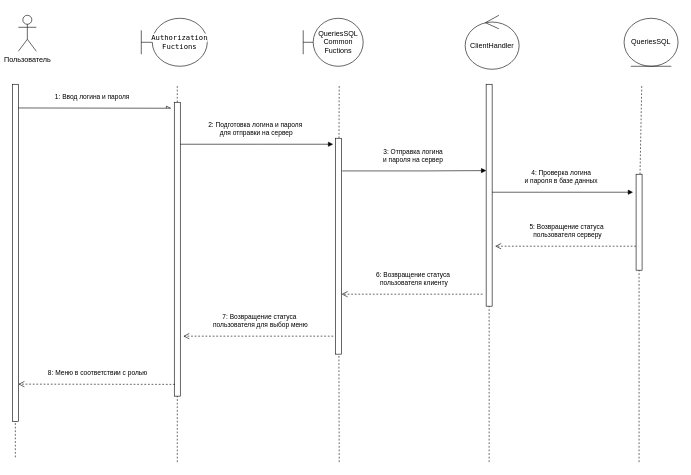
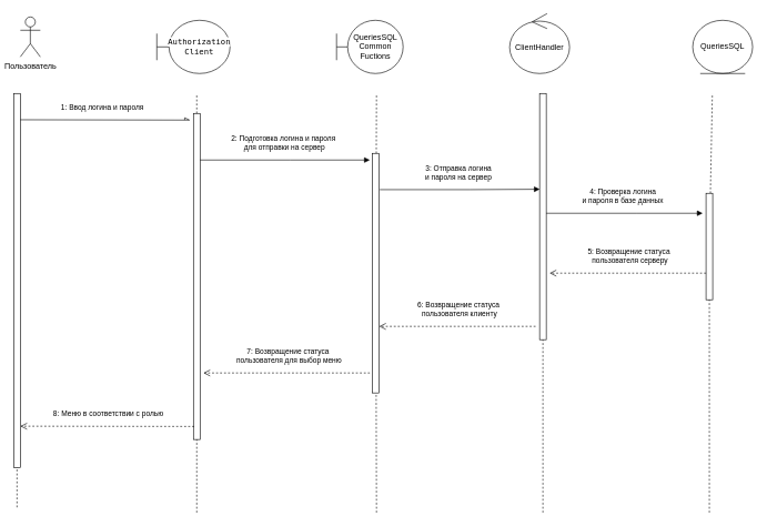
  <mxCell id="0" />
  <mxCell id="1" parent="0" />
  <mxCell id="2" value="" style="endArrow=none;dashed=1;html=1;rounded=0;startArrow=none;" edge="1" parent="1" target="19"><mxGeometry width="50" height="50" relative="1" as="geometry"><mxPoint x="565" y="770" as="sourcePoint" /><mxPoint x="565" y="140" as="targetPoint" /></mxGeometry></mxCell>
  <mxCell id="3" value="" style="endArrow=none;dashed=1;html=1;rounded=0;" edge="1" parent="1" target="20"><mxGeometry width="50" height="50" relative="1" as="geometry"><mxPoint x="815" y="770" as="sourcePoint" /><mxPoint x="815" y="140" as="targetPoint" /></mxGeometry></mxCell>
  <mxCell id="4" value="Пользователь" style="shape=umlActor;verticalLabelPosition=bottom;verticalAlign=top;html=1;outlineConnect=0;" parent="1" vertex="1"><mxGeometry x="30" y="25" width="30" height="60" as="geometry" /></mxCell>
- <mxCell id="5" value="&lt;pre style=&quot;font-family: &amp;quot;JetBrains Mono&amp;quot;, monospace;&quot;&gt;&lt;span style=&quot;background-color: rgb(255, 255, 255);&quot;&gt;Authorization&lt;br/&gt;Fuctions&lt;/span&gt;&lt;/pre&gt;" style="shape=umlBoundary;whiteSpace=wrap;html=1;" parent="1" vertex="1"><mxGeometry x="235" y="30" width="110" height="80" as="geometry" /></mxCell>
+ <mxCell id="5" value="&lt;pre style=&quot;font-family: &amp;quot;JetBrains Mono&amp;quot;, monospace;&quot;&gt;&lt;span style=&quot;background-color: rgb(255, 255, 255);&quot;&gt;Authorization&lt;br/&gt;Client&lt;/span&gt;&lt;/pre&gt;" style="shape=umlBoundary;whiteSpace=wrap;html=1;" parent="1" vertex="1"><mxGeometry x="235" y="30" width="110" height="80" as="geometry" /></mxCell>
  <mxCell id="6" value="QueriesSQL&lt;br&gt;Common&lt;br&gt;Fuctions" style="shape=umlBoundary;whiteSpace=wrap;html=1;" parent="1" vertex="1"><mxGeometry x="505" y="30" width="100" height="80" as="geometry" /></mxCell>
- <mxCell id="7" value="ClientHandler" style="ellipse;shape=umlControl;whiteSpace=wrap;html=1;" parent="1" vertex="1"><mxGeometry x="775" y="25" width="90" height="90" as="geometry" /></mxCell>
+ <mxCell id="7" value="ClientHandler" style="ellipse;shape=umlControl;whiteSpace=wrap;html=1;" parent="1" vertex="1"><mxGeometry x="765" y="20" width="90" height="90" as="geometry" /></mxCell>
  <mxCell id="8" value="QueriesSQL" style="ellipse;shape=umlEntity;whiteSpace=wrap;html=1;" parent="1" vertex="1"><mxGeometry x="1040" y="30" width="90" height="80" as="geometry" /></mxCell>
  <mxCell id="9" value="" style="endArrow=none;dashed=1;html=1;rounded=0;" parent="1" edge="1"><mxGeometry width="50" height="50" relative="1" as="geometry"><mxPoint x="25" y="762" as="sourcePoint" /><mxPoint x="25" y="140" as="targetPoint" /></mxGeometry></mxCell>
  <mxCell id="10" value="" style="endArrow=none;dashed=1;html=1;rounded=0;startArrow=none;" parent="1" source="16" edge="1"><mxGeometry width="50" height="50" relative="1" as="geometry"><mxPoint x="295" y="630" as="sourcePoint" /><mxPoint x="295" y="140" as="targetPoint" /></mxGeometry></mxCell>
  <mxCell id="11" value="" style="endArrow=none;dashed=1;html=1;rounded=0;startArrow=none;" parent="1" source="19" edge="1"><mxGeometry width="50" height="50" relative="1" as="geometry"><mxPoint x="565" y="1010" as="sourcePoint" /><mxPoint x="565" y="140" as="targetPoint" /></mxGeometry></mxCell>
  <mxCell id="12" value="" style="endArrow=none;dashed=1;html=1;rounded=0;startArrow=none;" parent="1" edge="1" source="20"><mxGeometry width="50" height="50" relative="1" as="geometry"><mxPoint x="815" y="1410" as="sourcePoint" /><mxPoint x="815" y="140" as="targetPoint" /></mxGeometry></mxCell>
  <mxCell id="13" value="" style="endArrow=none;dashed=1;html=1;rounded=0;startArrow=none;" parent="1" edge="1" source="21"><mxGeometry width="50" height="50" relative="1" as="geometry"><mxPoint x="1070" y="1410" as="sourcePoint" /><mxPoint x="1069.5" y="140" as="targetPoint" /></mxGeometry></mxCell>
  <mxCell id="14" value="" style="rounded=0;whiteSpace=wrap;html=1;" parent="1" vertex="1"><mxGeometry x="20" y="140" width="10" height="562" as="geometry" /></mxCell>
  <mxCell id="15" value="1: Ввод логина и пароля" style="html=1;verticalAlign=bottom;endArrow=async;rounded=0;endFill=0;" parent="1" edge="1"><mxGeometry x="-0.039" y="10" width="80" relative="1" as="geometry"><mxPoint x="30" y="179.5" as="sourcePoint" /><mxPoint x="285" y="180" as="targetPoint" /><mxPoint as="offset" /></mxGeometry></mxCell>
  <mxCell id="16" value="" style="rounded=0;whiteSpace=wrap;html=1;" parent="1" vertex="1"><mxGeometry x="290" y="170" width="10" height="490" as="geometry" /></mxCell>
  <mxCell id="17" value="" style="endArrow=none;dashed=1;html=1;rounded=0;" parent="1" target="16" edge="1"><mxGeometry width="50" height="50" relative="1" as="geometry"><mxPoint x="295" y="770" as="sourcePoint" /><mxPoint x="295" y="140" as="targetPoint" /></mxGeometry></mxCell>
  <mxCell id="18" value="2: Подготовка логина и пароля&lt;br&gt;&amp;nbsp;для отправки на сервер" style="html=1;verticalAlign=bottom;endArrow=block;rounded=0;" parent="1" edge="1"><mxGeometry x="-0.02" y="10" width="80" relative="1" as="geometry"><mxPoint x="300" y="240" as="sourcePoint" /><mxPoint x="555" y="240" as="targetPoint" /><mxPoint as="offset" /><Array as="points"><mxPoint x="435" y="240" /></Array></mxGeometry></mxCell>
  <mxCell id="19" value="" style="rounded=0;whiteSpace=wrap;html=1;" vertex="1" parent="1"><mxGeometry x="559" y="230" width="10" height="360" as="geometry" /></mxCell>
  <mxCell id="20" value="" style="rounded=0;whiteSpace=wrap;html=1;" vertex="1" parent="1"><mxGeometry x="810" y="140" width="10" height="370" as="geometry" /></mxCell>
  <mxCell id="21" value="" style="rounded=0;whiteSpace=wrap;html=1;" vertex="1" parent="1"><mxGeometry x="1060" y="290" width="10" height="160" as="geometry" /></mxCell>
  <mxCell id="22" value="" style="endArrow=none;dashed=1;html=1;rounded=0;" edge="1" parent="1" target="21"><mxGeometry width="50" height="50" relative="1" as="geometry"><mxPoint x="1065" y="770" as="sourcePoint" /><mxPoint x="1069.5" y="140" as="targetPoint" /></mxGeometry></mxCell>
  <mxCell id="23" value="3: Отправка логина &lt;br&gt;и пароля на сервер" style="html=1;verticalAlign=bottom;endArrow=block;rounded=0;entryX=0.022;entryY=0.389;entryDx=0;entryDy=0;entryPerimeter=0;" edge="1" parent="1" target="20"><mxGeometry x="-0.02" y="10" width="80" relative="1" as="geometry"><mxPoint x="570" y="284.5" as="sourcePoint" /><mxPoint x="825" y="284.5" as="targetPoint" /><mxPoint as="offset" /><Array as="points"><mxPoint x="705" y="284.5" /></Array></mxGeometry></mxCell>
  <mxCell id="24" value="4: Проверка логина &lt;br&gt;и пароля в базе данных" style="html=1;verticalAlign=bottom;endArrow=block;rounded=0;" edge="1" parent="1"><mxGeometry x="-0.02" y="10" width="80" relative="1" as="geometry"><mxPoint x="820" y="320" as="sourcePoint" /><mxPoint x="1055" y="320" as="targetPoint" /><mxPoint as="offset" /><Array as="points"><mxPoint x="955" y="320" /></Array></mxGeometry></mxCell>
  <mxCell id="25" value="5: Возвращение статуса&lt;br&gt;&amp;nbsp;пользователя серверу" style="html=1;verticalAlign=bottom;endArrow=open;dashed=1;endSize=8;rounded=0;" edge="1" parent="1"><mxGeometry x="-0.021" y="-10" relative="1" as="geometry"><mxPoint x="1060" y="410" as="sourcePoint" /><mxPoint x="825" y="410" as="targetPoint" /><mxPoint x="-1" as="offset" /></mxGeometry></mxCell>
  <mxCell id="26" value="6: Возвращение статуса&lt;br&gt;&amp;nbsp;пользователя клиенту" style="html=1;verticalAlign=bottom;endArrow=open;dashed=1;endSize=8;rounded=0;" edge="1" parent="1"><mxGeometry x="-0.021" y="-10" relative="1" as="geometry"><mxPoint x="804" y="490" as="sourcePoint" /><mxPoint x="569" y="490" as="targetPoint" /><mxPoint x="-1" as="offset" /></mxGeometry></mxCell>
  <mxCell id="27" value="7: Возвращение статуса&lt;br&gt;&amp;nbsp;пользователя для выбор меню" style="html=1;verticalAlign=bottom;endArrow=open;dashed=1;endSize=8;rounded=0;" edge="1" parent="1"><mxGeometry x="-0.021" y="-10" relative="1" as="geometry"><mxPoint x="555" y="560" as="sourcePoint" /><mxPoint x="305" y="560" as="targetPoint" /><mxPoint x="-1" as="offset" /></mxGeometry></mxCell>
  <mxCell id="28" value="8: Меню в соответствии с ролью" style="html=1;verticalAlign=bottom;endArrow=open;dashed=1;endSize=8;rounded=0;exitX=0.111;exitY=0.96;exitDx=0;exitDy=0;exitPerimeter=0;" edge="1" parent="1" source="16"><mxGeometry x="-0.021" y="-10" relative="1" as="geometry"><mxPoint x="280" y="640" as="sourcePoint" /><mxPoint x="30" y="640" as="targetPoint" /><mxPoint x="-1" as="offset" /></mxGeometry></mxCell>
